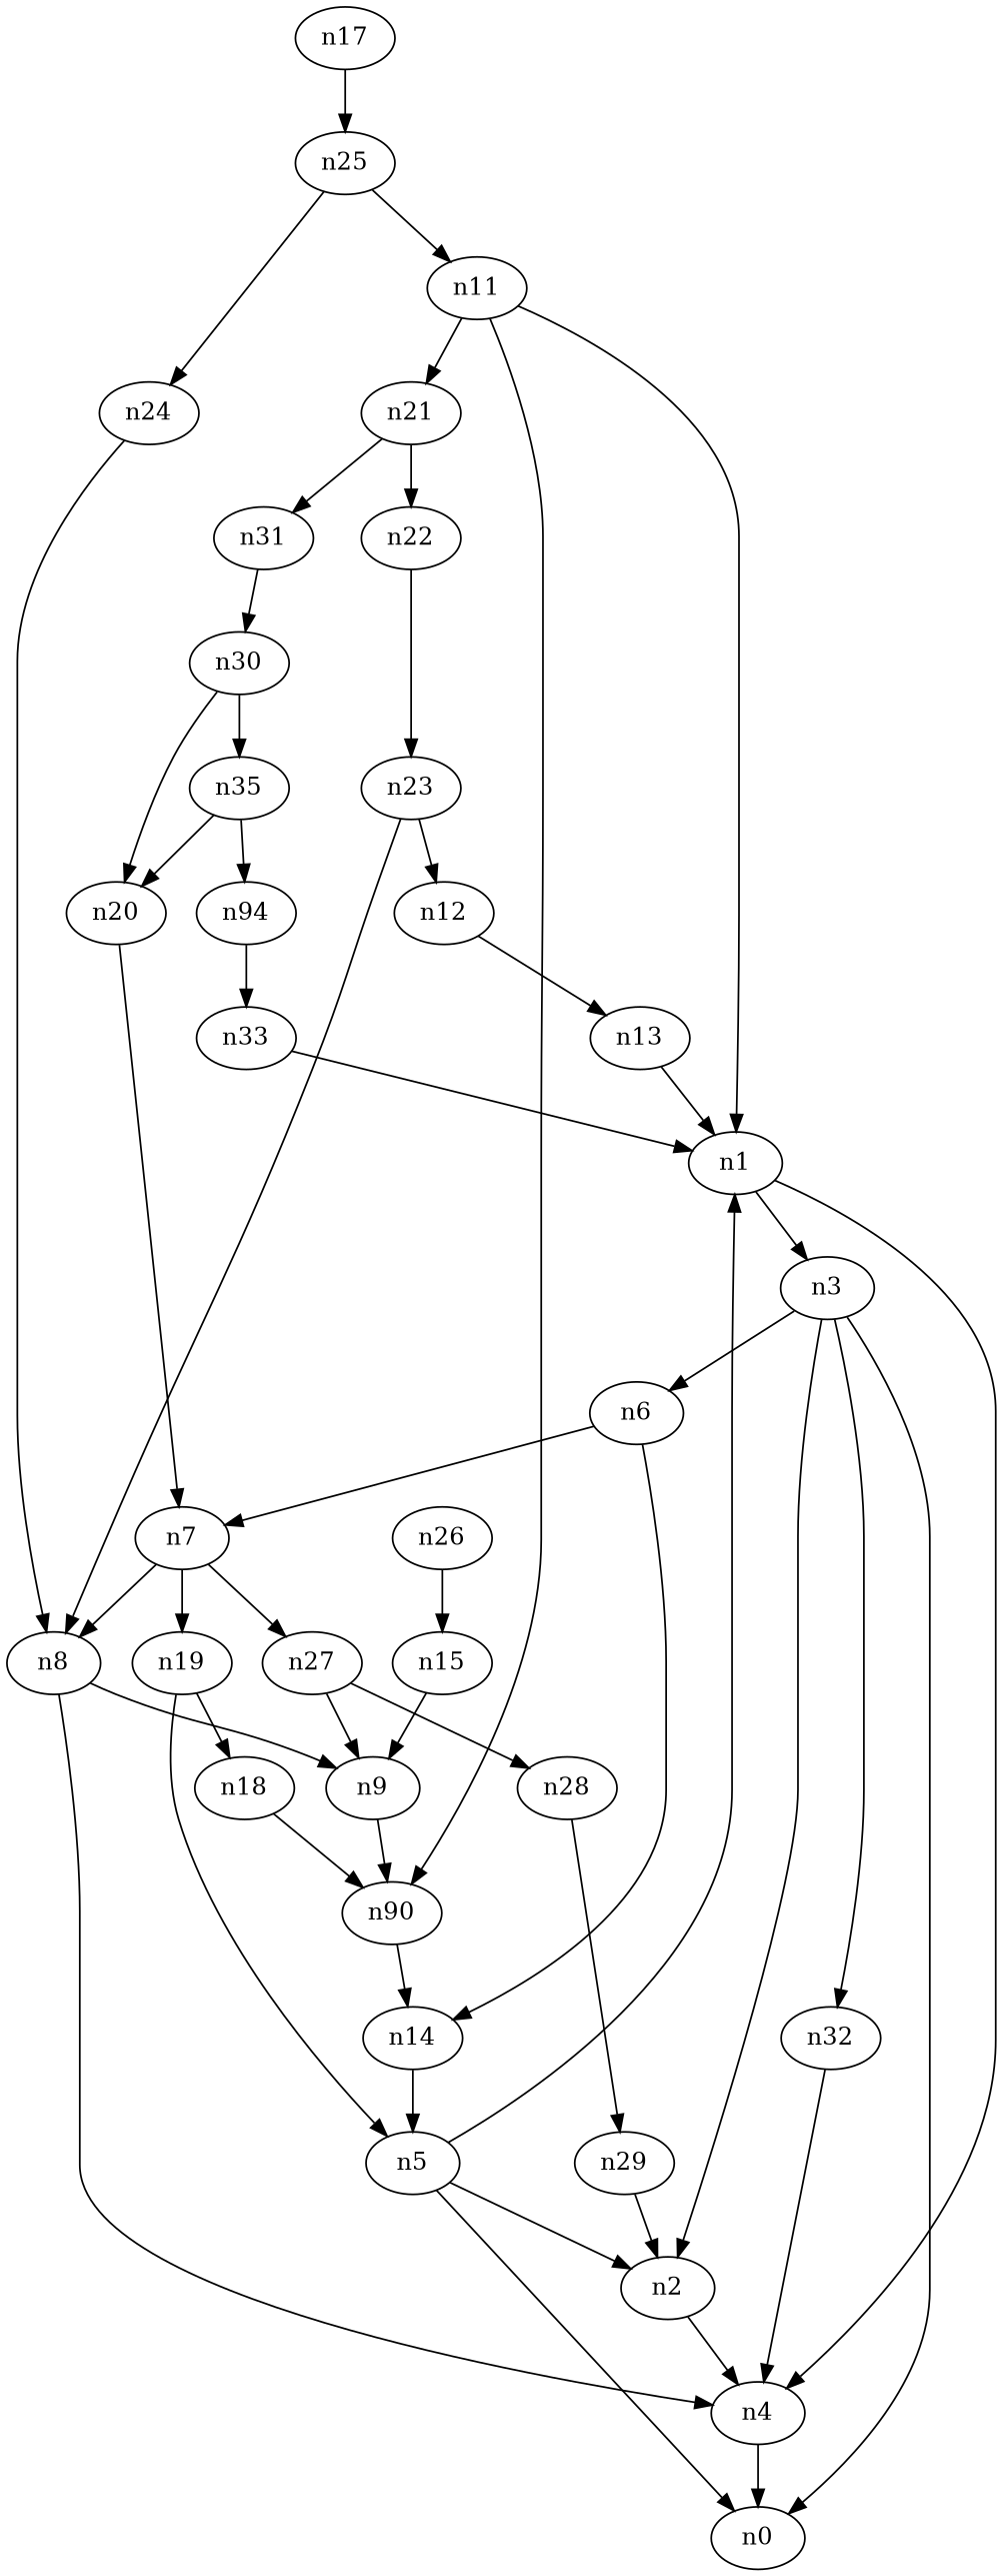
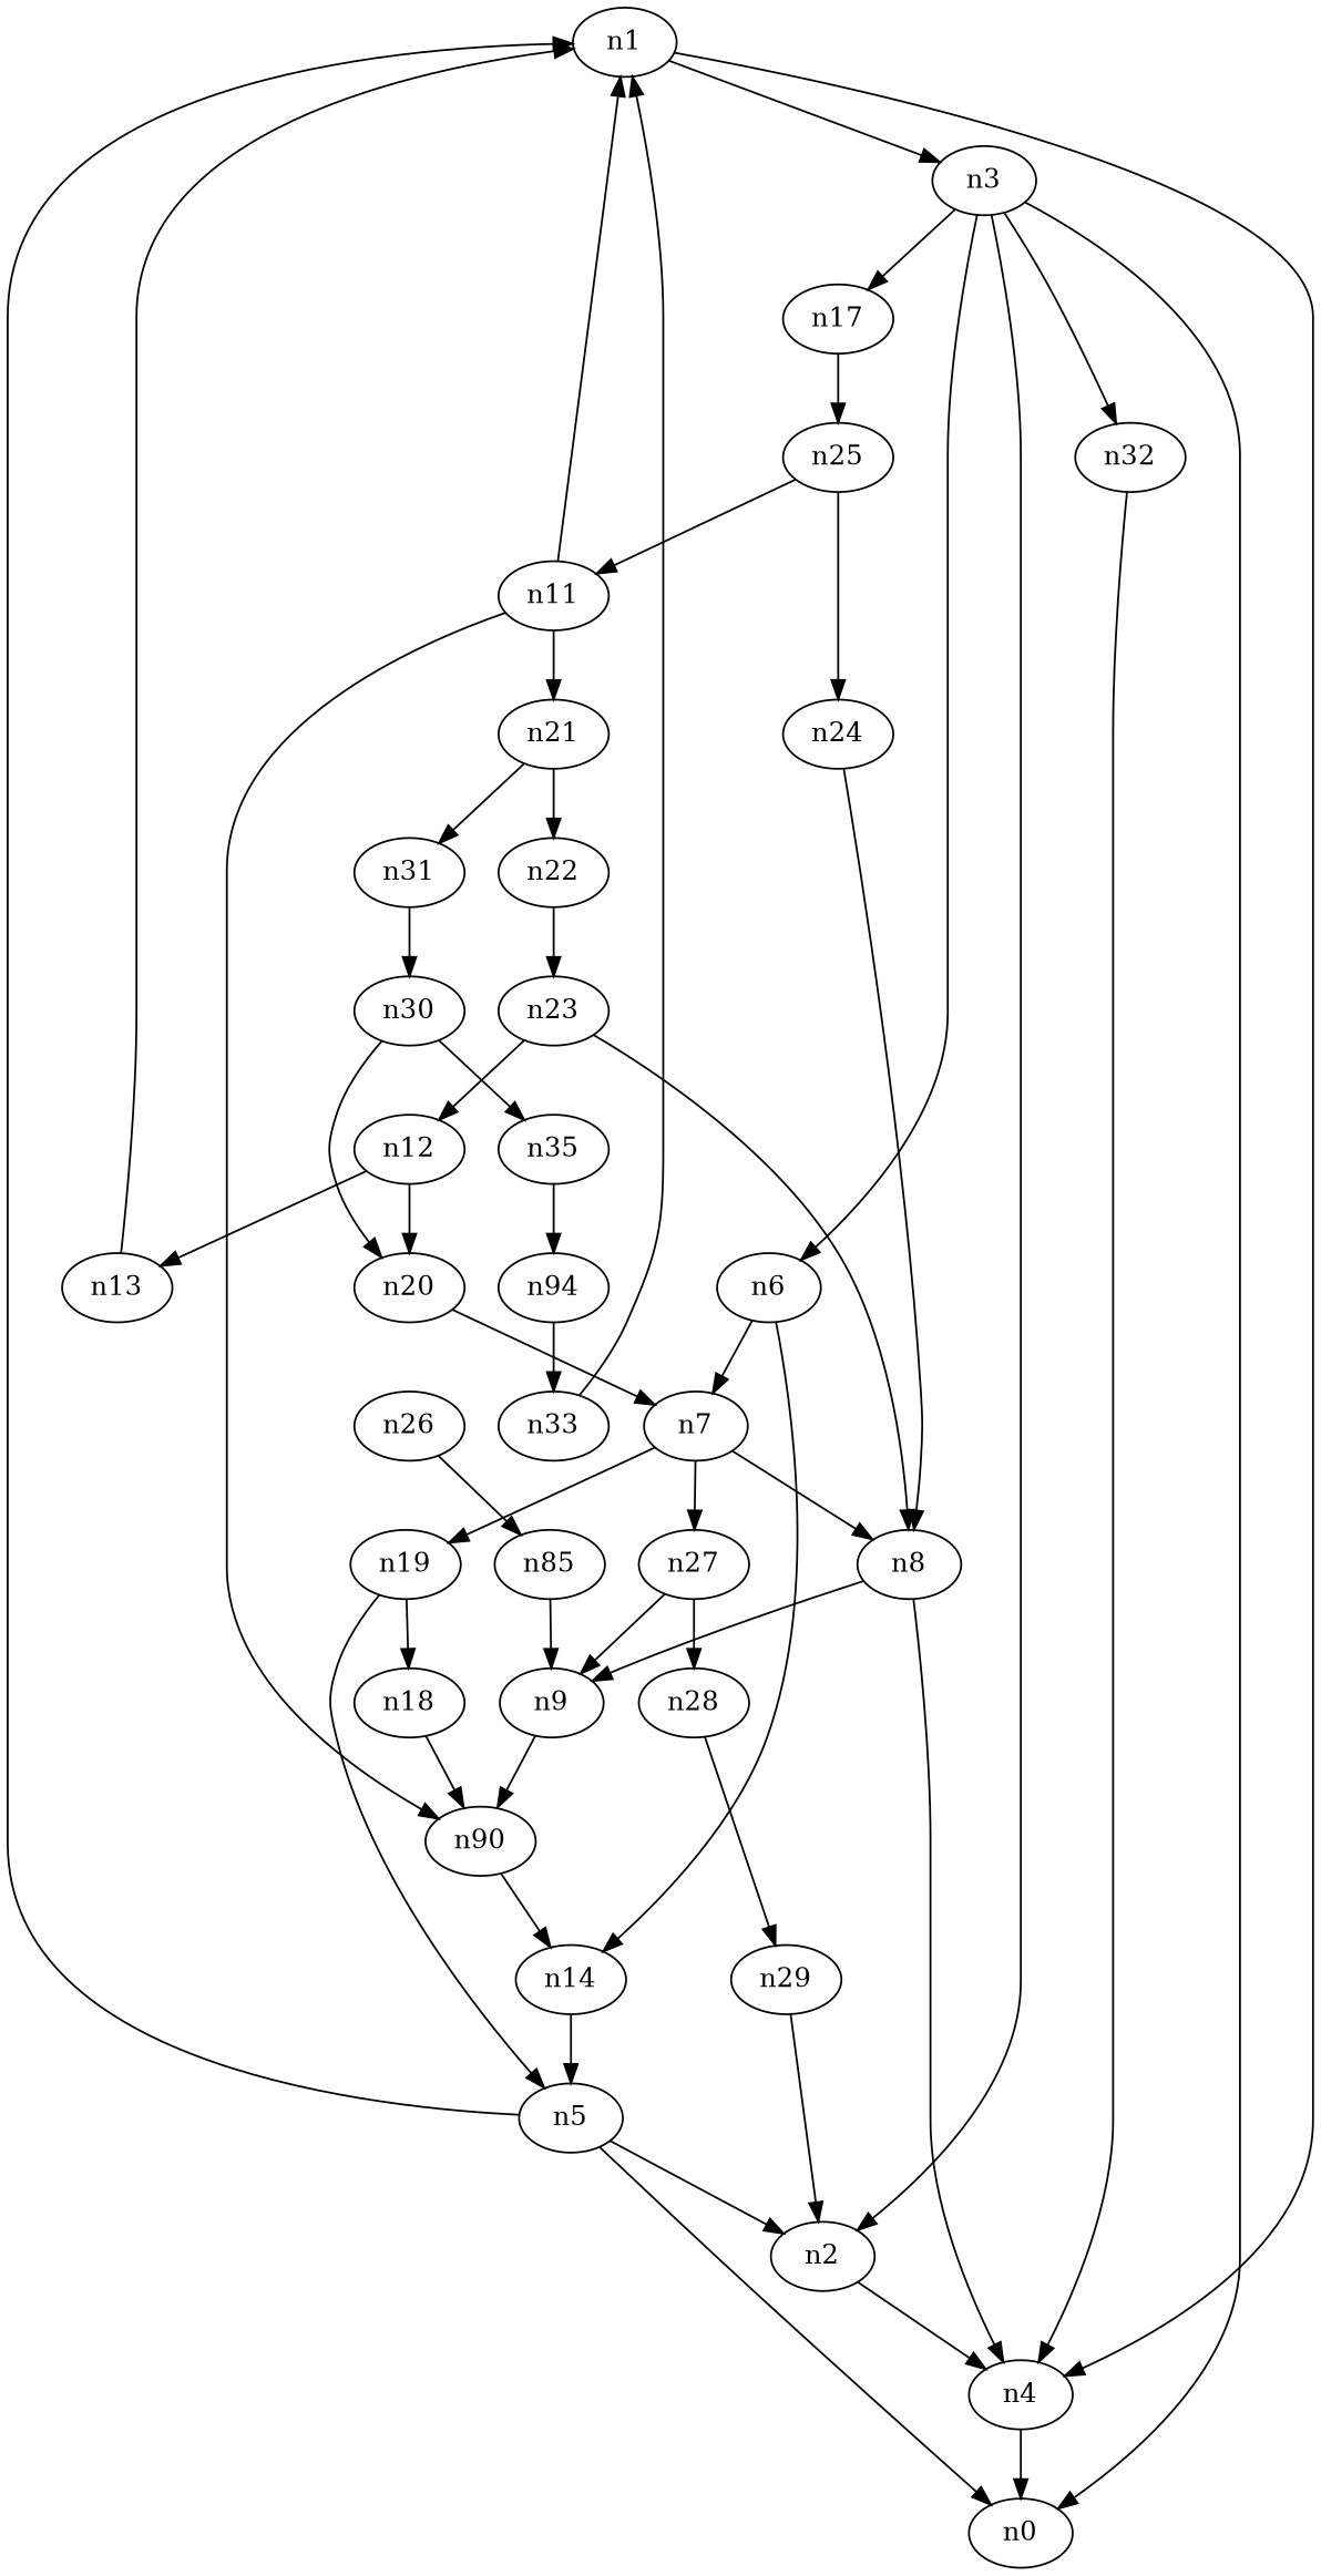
  digraph {
    n1
    n4
    n3
    n0
    n2
    n6
    n17
    n32
    n7
    n14
    n25
    n8
    n19
    n27
    n5
    n11
    n24
    n9
    n18
    n28
    n10 [label=n90]
    n29
    n21
    n22
    n31
    n23
    n30
    n12
    n13
    n20
-   n15
+   n15 [label=n85]
    n26
    n35
    n34 [label=n94]
    n33
    n1 -> n4
    n1 -> n3
    n4 -> n0
    n3 -> n0
    n3 -> n2
    n3 -> n6
+   n3 -> n17
    n3 -> n32
    n2 -> n4
    n6 -> n7
    n6 -> n14
    n17 -> n25
    n32 -> n4
    n7 -> n8
    n7 -> n19
    n7 -> n27
    n14 -> n5
    n25 -> n11
    n25 -> n24
    n8 -> n4
    n8 -> n9
    n19 -> n5
    n19 -> n18
    n27 -> n9
    n27 -> n28
    n5 -> n1
    n5 -> n0
    n5 -> n2
    n11 -> n1
    n11 -> n10
    n11 -> n21
    n24 -> n8
    n9 -> n10
    n18 -> n10
    n28 -> n29
    n10 -> n14
    n29 -> n2
    n21 -> n22
    n21 -> n31
    n22 -> n23
    n31 -> n30
    n23 -> n8
    n23 -> n12
    n30 -> n20
    n30 -> n35
    n12 -> n13
-   n35 -> n20
+   n12 -> n20
    n13 -> n1
    n20 -> n7
    n15 -> n9
    n26 -> n15
    n35 -> n34
    n34 -> n33
    n33 -> n1
  }
